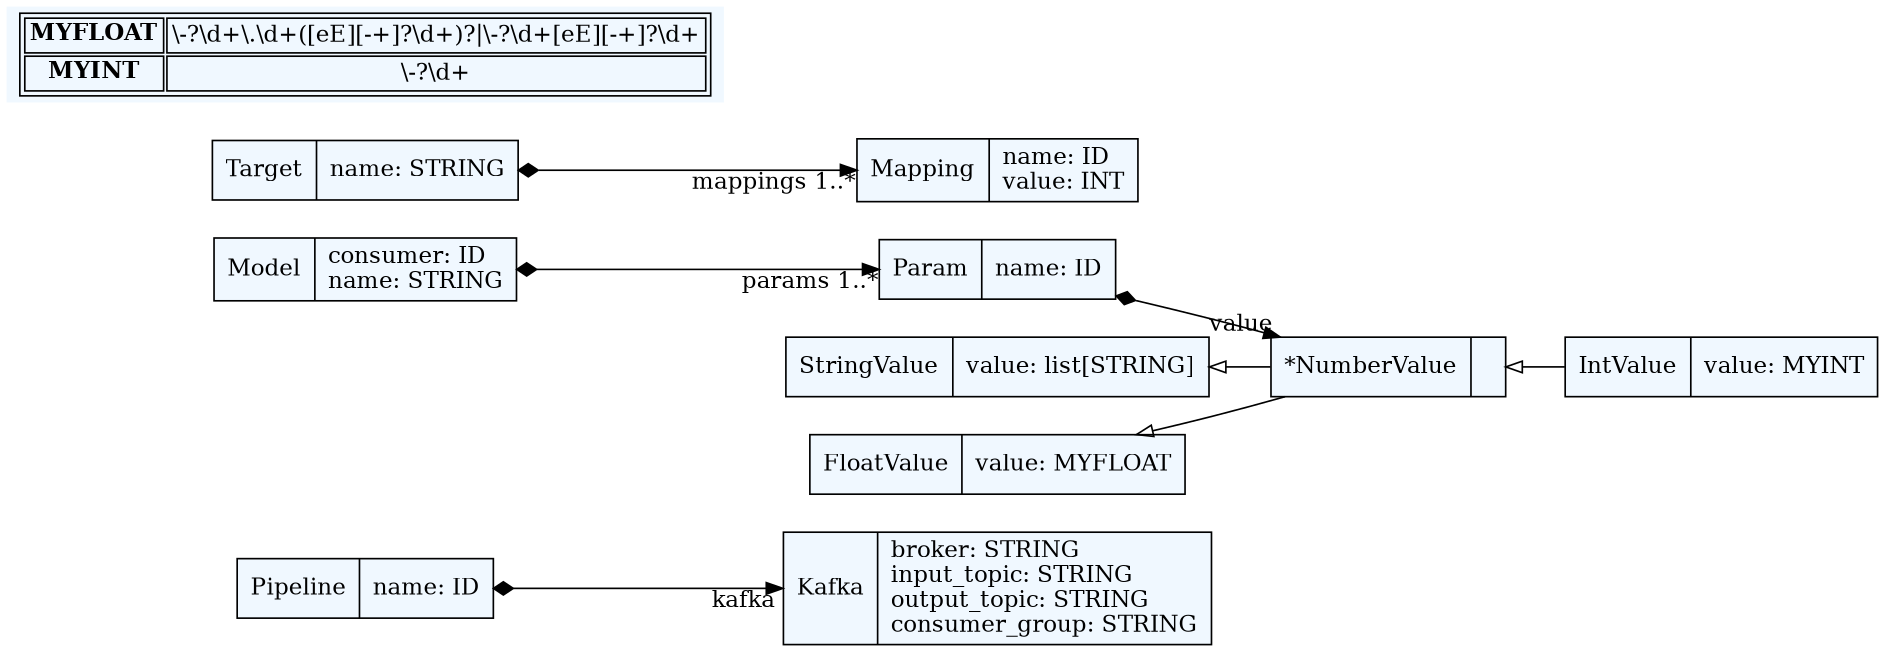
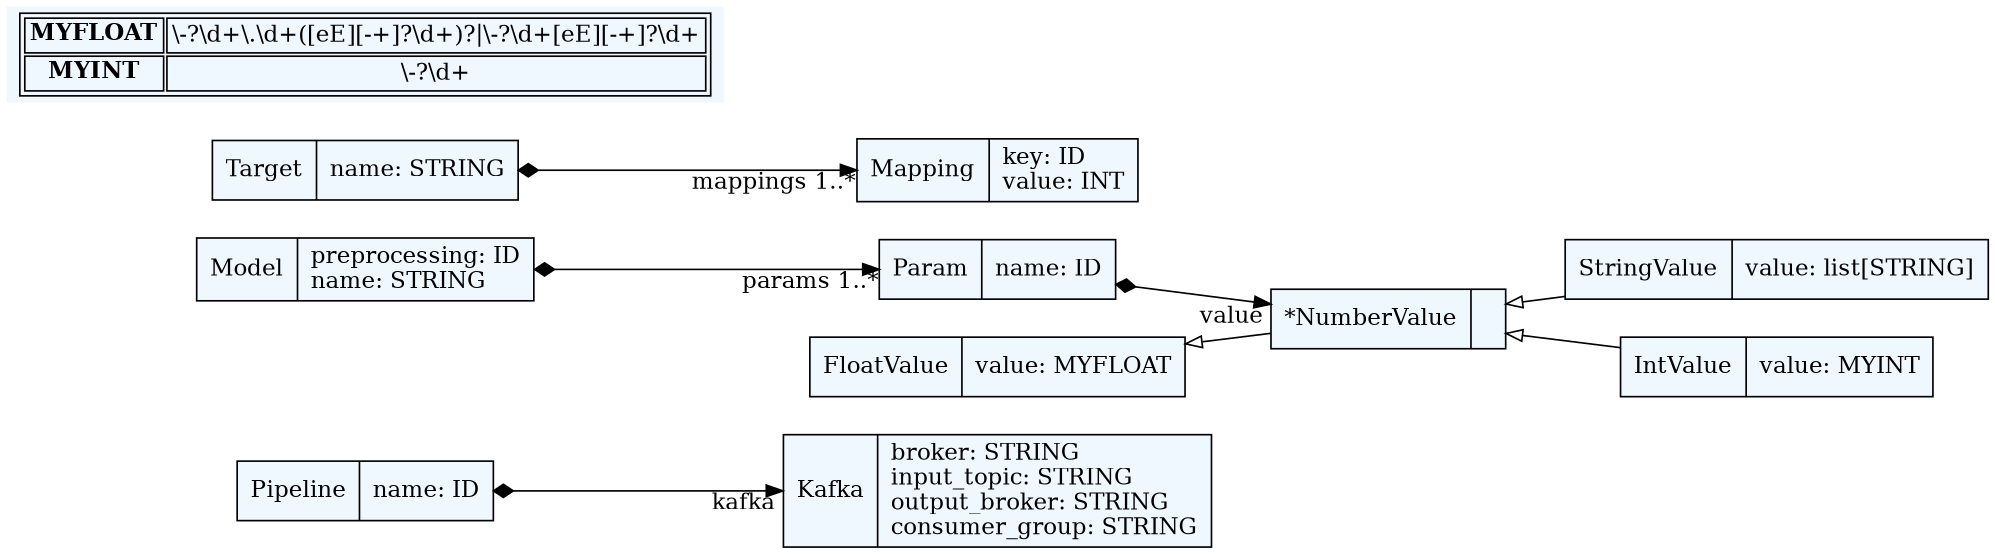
  digraph {
    fontname="Bitstream Vera Sans"
    fontsize=8
    nodesep=0.3
    rankdir=LR
    node [fillcolor=aliceblue shape=record style=filled]
    edge [arrowtail=diamond dir=both]
    n1 [label="{Pipeline|name: ID\l}"]
-   n2 [label="{Kafka|broker: STRING\linput_topic: STRING\loutput_topic: STRING\lconsumer_group: STRING\l}"]
-   n3 [label="{Model|consumer: ID\lname: STRING\l}"]
+   n2 [label="{Kafka|broker: STRING\linput_topic: STRING\loutput_broker: STRING\lconsumer_group: STRING\l}"]
+   n3 [label="{Model|preprocessing: ID\lname: STRING\l}"]
    n4 [label="{Param|name: ID\l}"]
    n5 [label="{Target|name: STRING\l}"]
-   n6 [label="{Mapping|name: ID\lvalue: INT\l}"]
+   n6 [label="{Mapping|key: ID\lvalue: INT\l}"]
    n7 [label="{*NumberValue|}"]
    n8 [label="{StringValue|value: list[STRING]\l}"]
    n9 [label="{IntValue|value: MYINT\l}"]
    n10 [label="{FloatValue|value: MYFLOAT\l}"]
    n11 [label=< <table> 	<tr> 		<td><b>MYFLOAT</b></td><td>\-?\d+\.\d+([eE][-+]?\d+)?|\-?\d+[eE][-+]?\d+</td> 	</tr> 	<tr> 		<td><b>MYINT</b></td><td>\-?\d+</td> 	</tr> </table> > shape=plaintext]
    n1 -> n2 [headlabel="kafka "]
    n3 -> n4 [headlabel="params 1..*"]
    n4 -> n7 [headlabel="value "]
    n5 -> n6 [headlabel="mappings 1..*"]
-   n8 -> n7 [arrowtail=empty dir=back]
+   n7 -> n8 [arrowtail=empty dir=back]
    n7 -> n9 [arrowtail=empty dir=back]
    n10 -> n7 [arrowtail=empty dir=back]
  }
